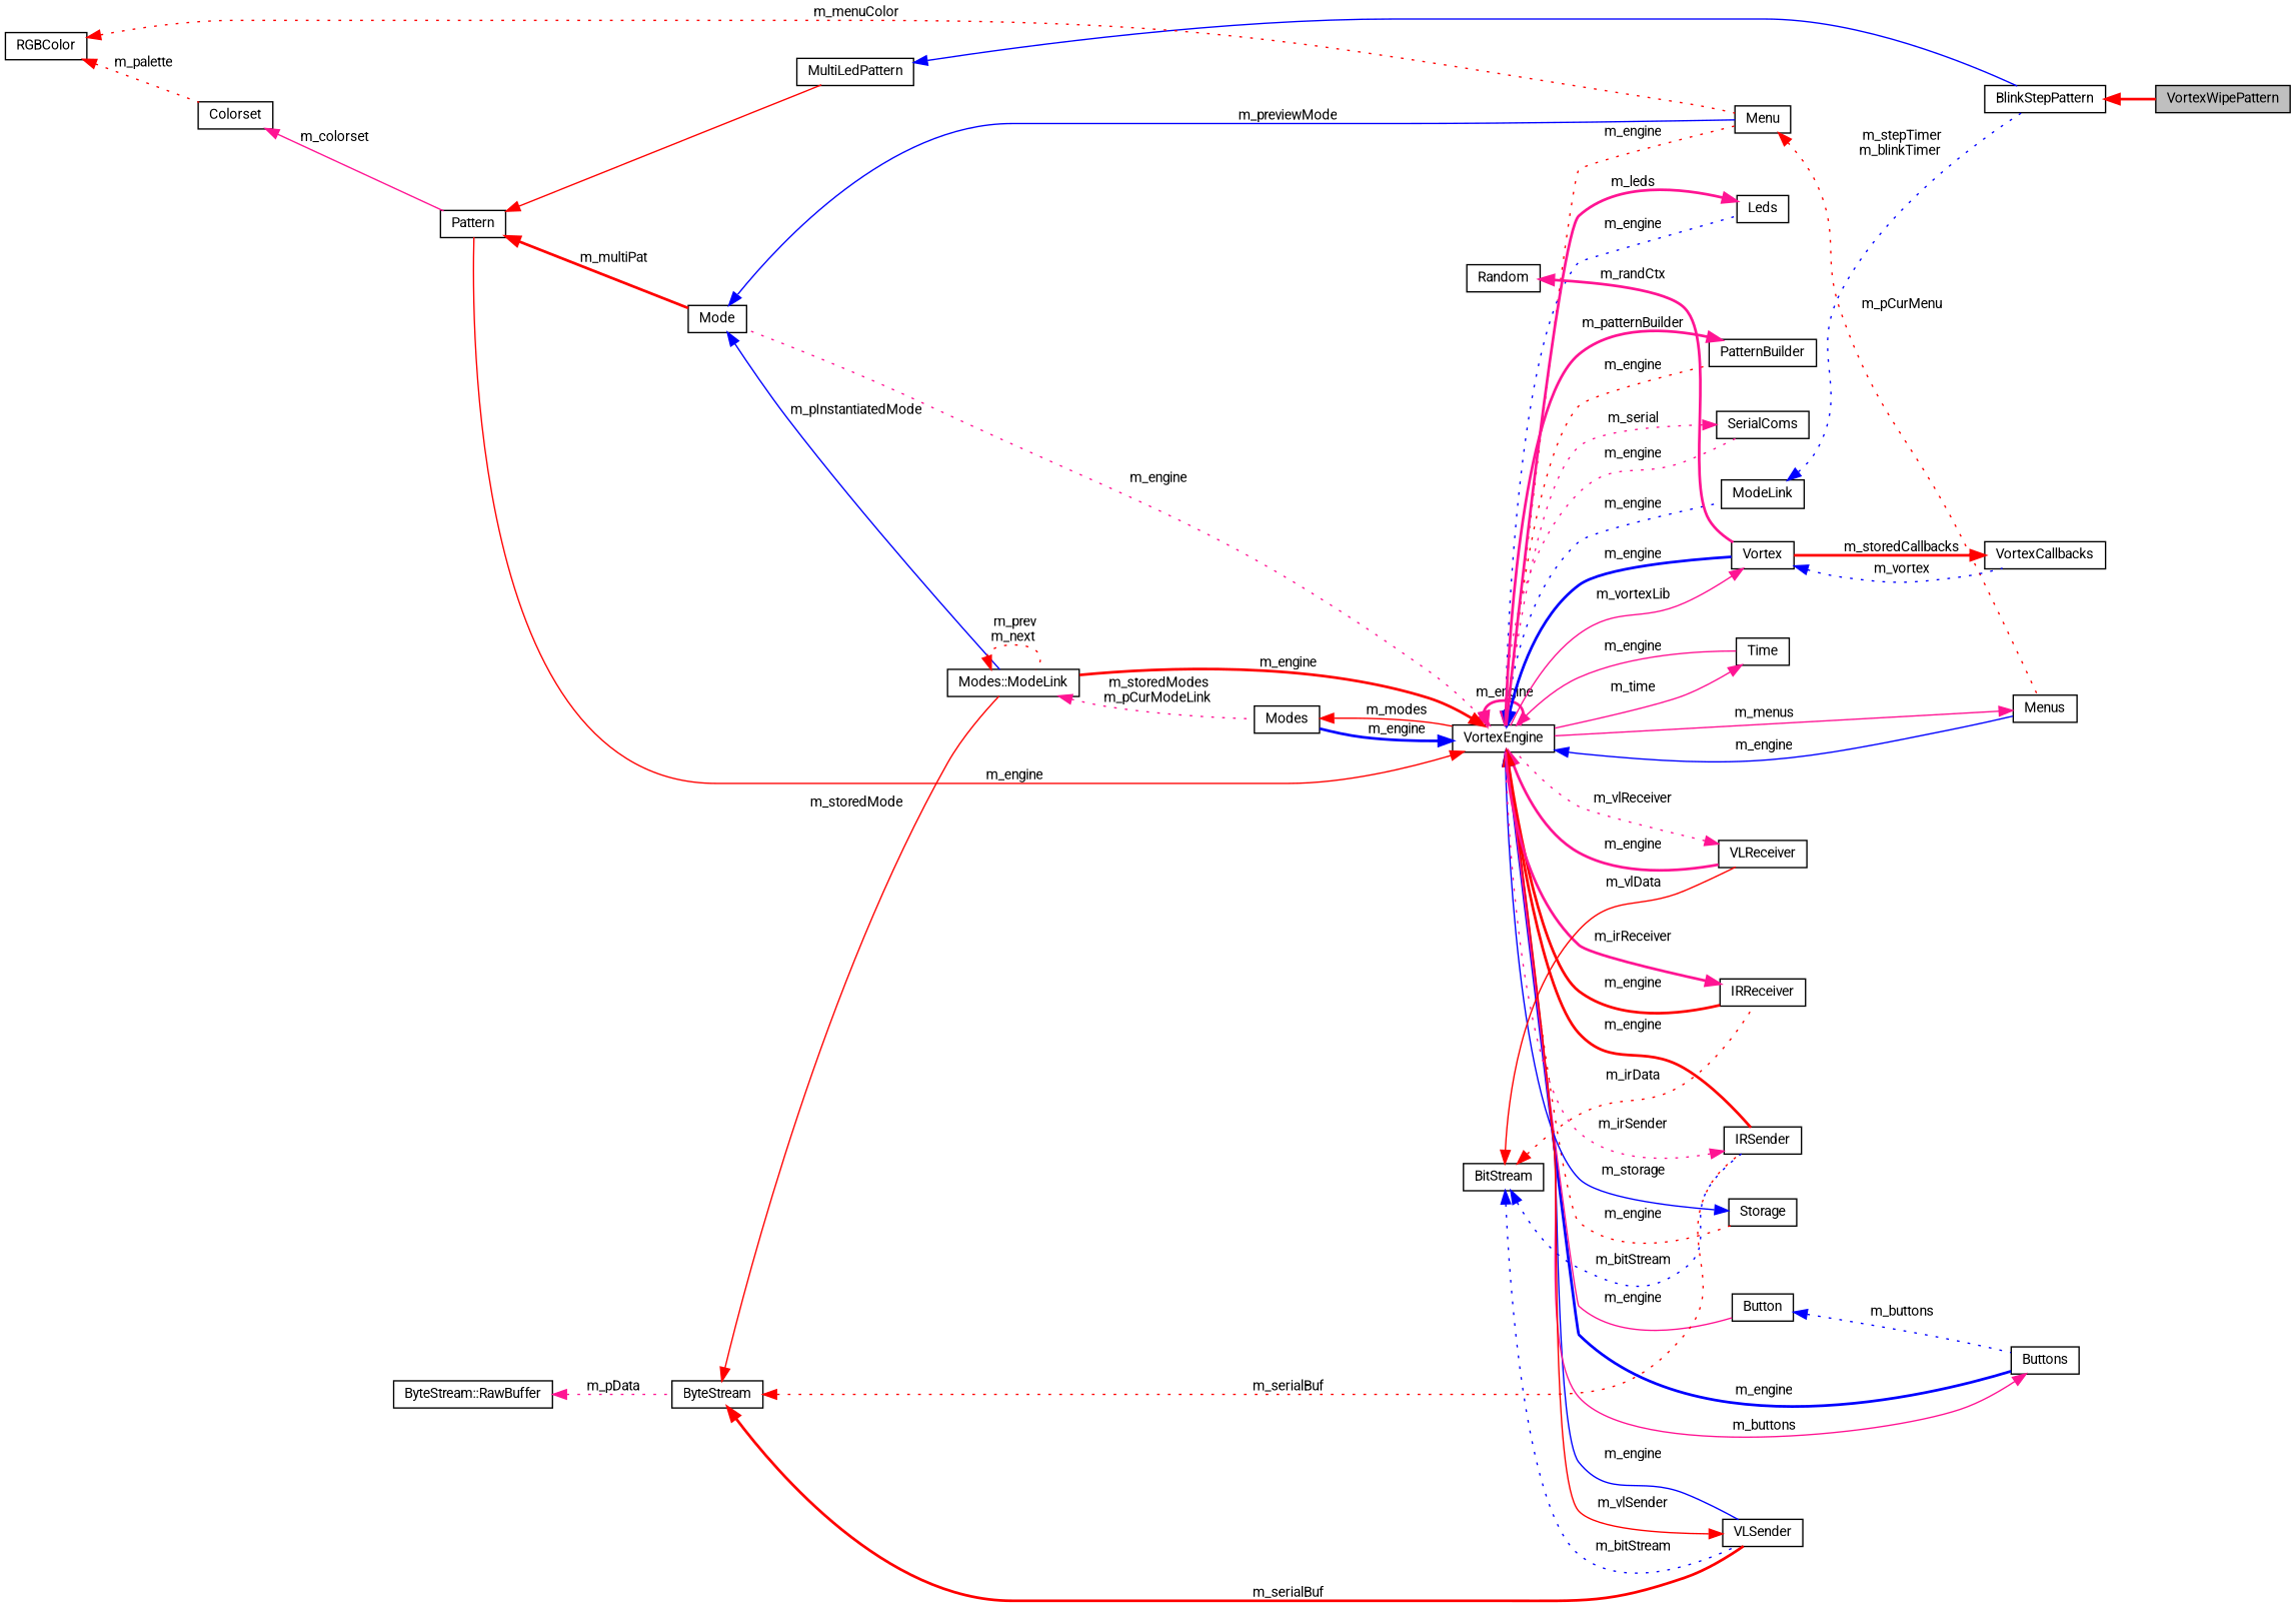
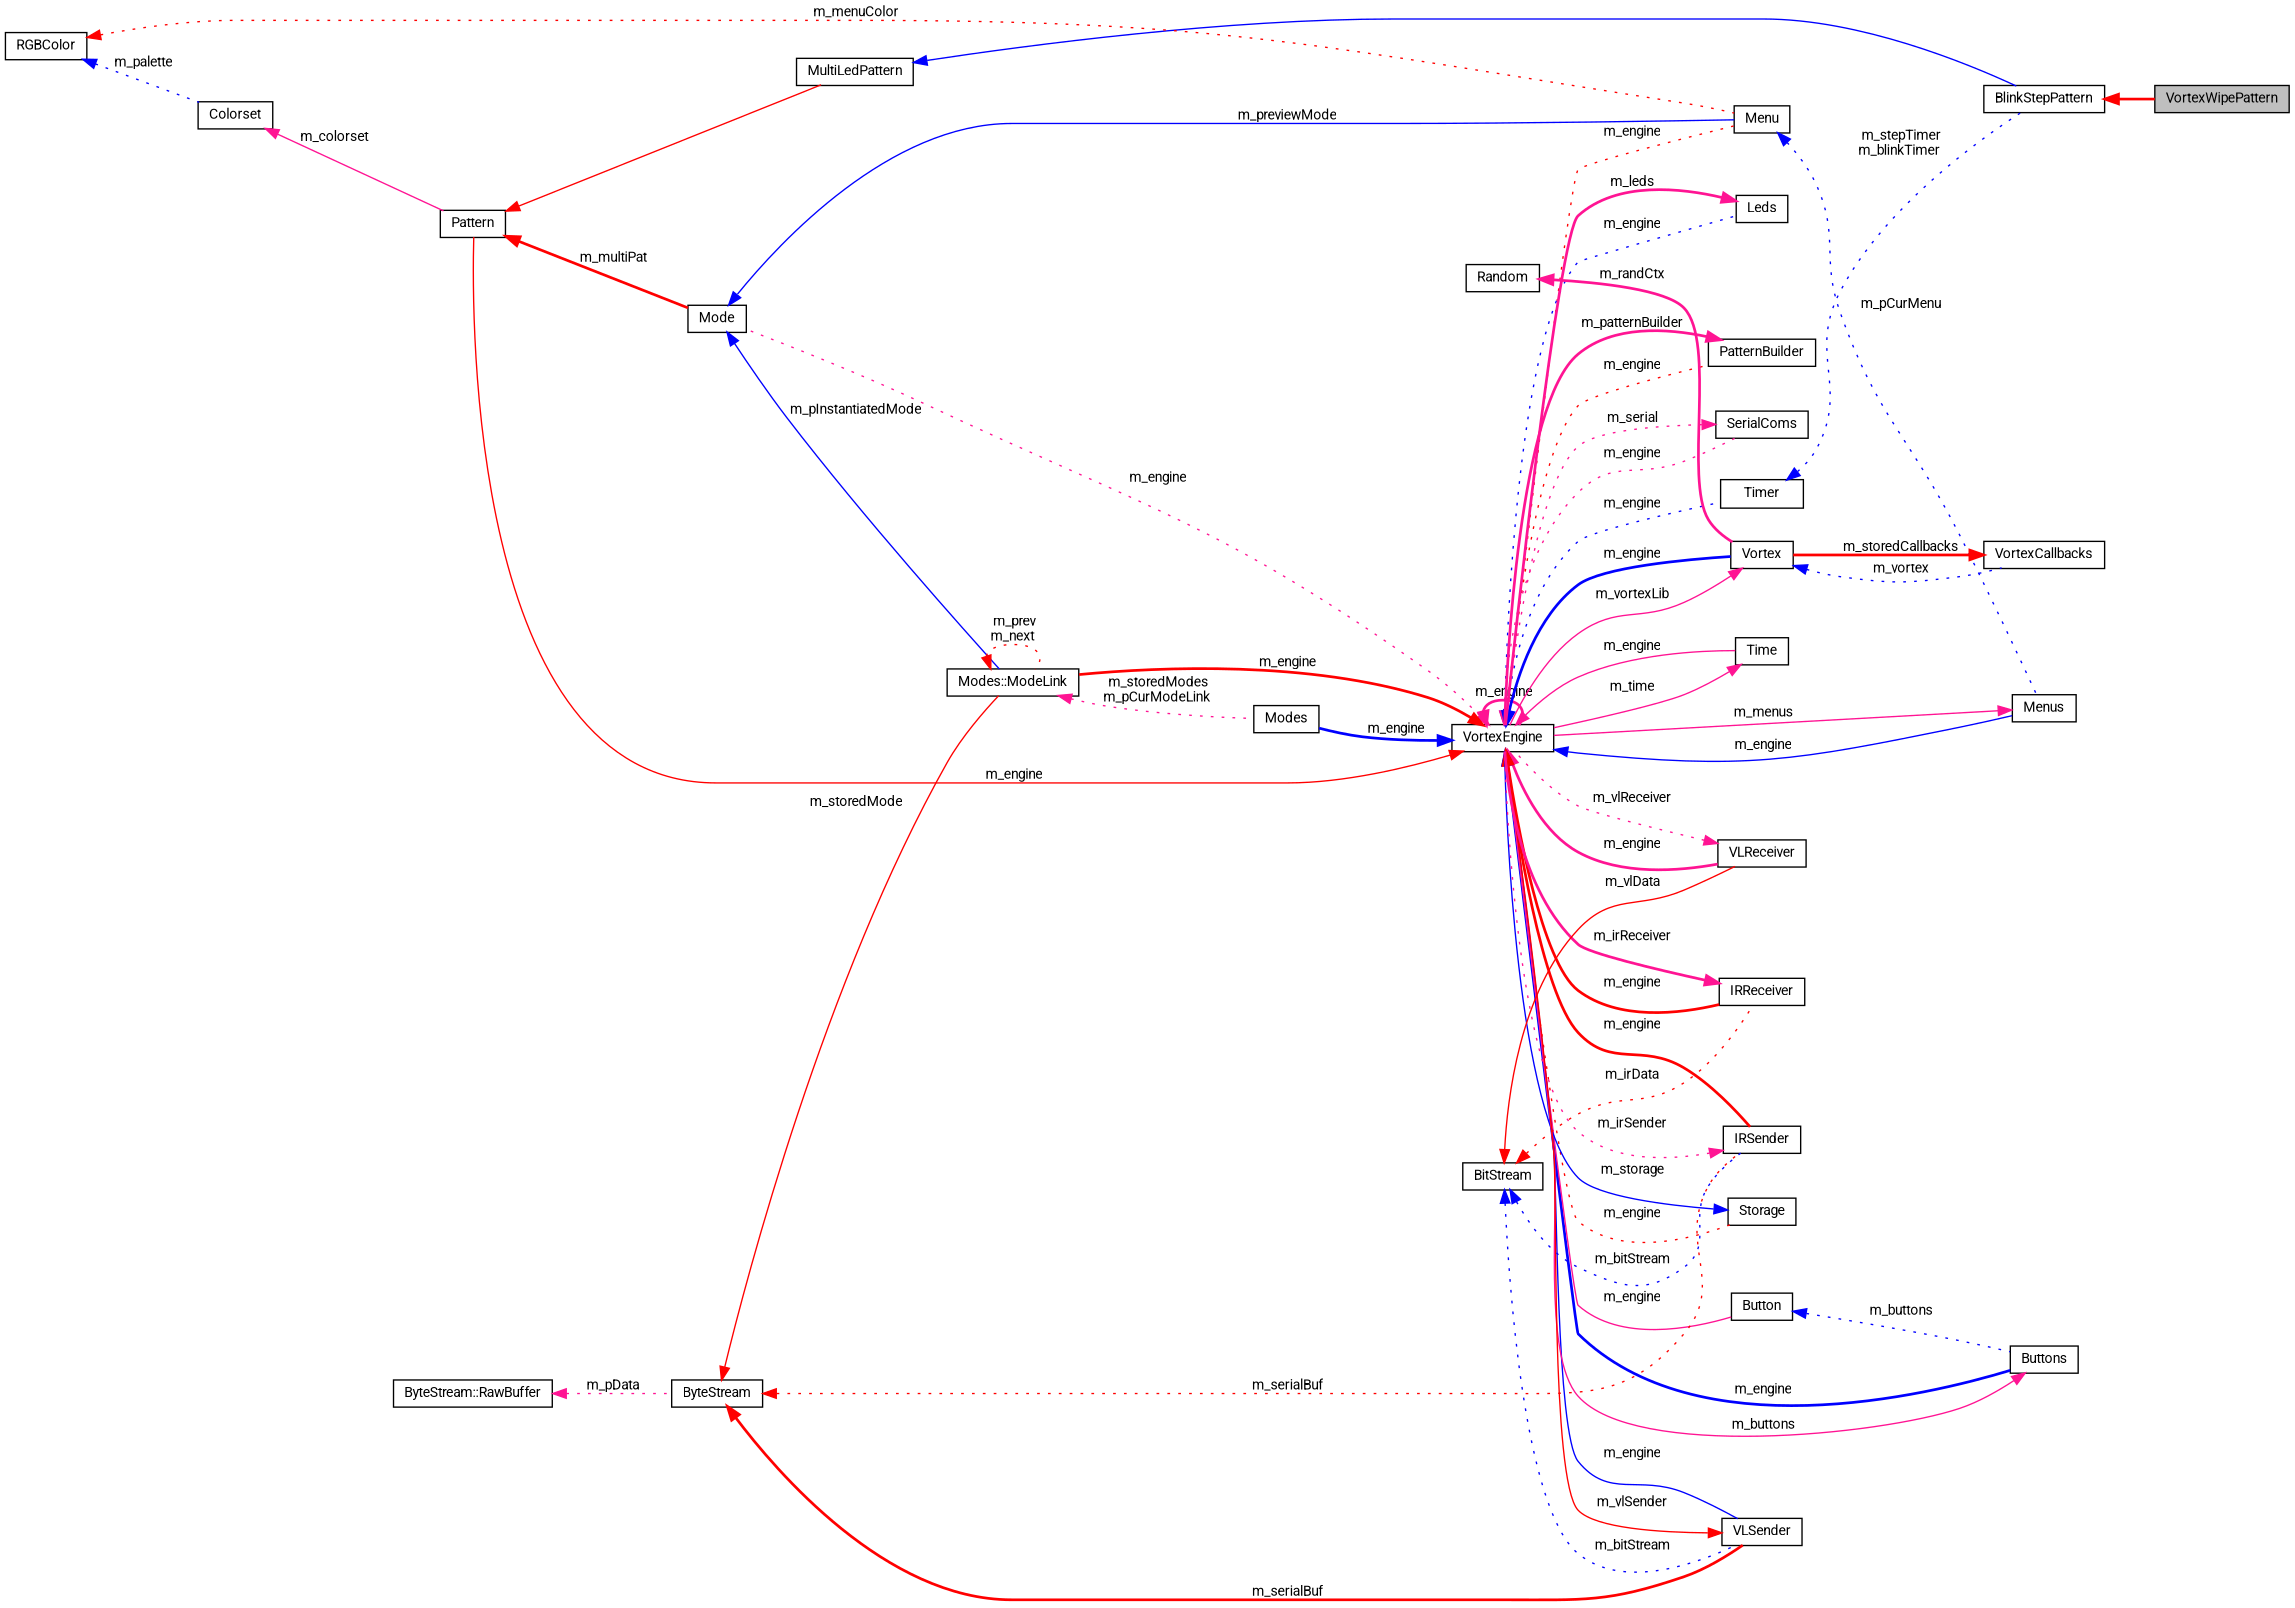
  digraph {
    fontname=Roboto
    rankdir=LR
    node [color=black fontname=Roboto fontsize=10 shape=record]
    edge [color=red dir=back fontname=Roboto fontsize=10 labelfontname=Helvetica labelfontsize=10 style=dotted]
    n1 [fillcolor=grey75 fontcolor=black height=0.2 label=VortexWipePattern style=filled width=0.4]
    n2 [height=0.2 label=BlinkStepPattern width=0.4]
    n3 [height=0.2 label=MultiLedPattern width=0.4]
    n4 [height=0.2 label=Pattern width=0.4]
    n5 [height=0.2 label=Mode width=0.4]
    n6 [height=0.2 label="Modes::ModeLink" width=0.4]
    n7 [height=0.2 label=Menu width=0.4]
    n8 [height=0.2 label=VortexEngine width=0.4]
    n9 [height=0.2 label=VLReceiver width=0.4]
    n10 [height=0.2 label=Storage width=0.4]
    n11 [height=0.2 label=IRSender width=0.4]
    n12 [height=0.2 label=Buttons width=0.4]
    n13 [height=0.2 label=Button width=0.4]
    n14 [height=0.2 label=Leds width=0.4]
    n15 [height=0.2 label=PatternBuilder width=0.4]
    n16 [height=0.2 label=VLSender width=0.4]
    n17 [height=0.2 label=Modes width=0.4]
    n18 [height=0.2 label=SerialComs width=0.4]
    n19 [height=0.2 label=Vortex width=0.4]
    n20 [height=0.2 label=IRReceiver width=0.4]
    n21 [height=0.2 label=Time width=0.4]
    n22 [height=0.2 label=Menus width=0.4]
-   n23 [height=0.2 label=ModeLink width=0.4]
+   n23 [height=0.2 label=Timer width=0.4]
    n24 [height=0.2 label=VortexCallbacks width=0.4]
    n25 [height=0.2 label=BitStream width=0.4]
    n26 [height=0.2 label=ByteStream width=0.4]
    n27 [height=0.2 label="ByteStream::RawBuffer" width=0.4]
    n28 [height=0.2 label=Random width=0.4]
    n29 [height=0.2 label=RGBColor width=0.4]
    n30 [height=0.2 label=Colorset width=0.4]
    n2 -> n1 [style=bold]
    n3 -> n2 [color=blue style=solid]
    n4 -> n3 [style=solid]
    n4 -> n5 [label=" m_multiPat" style=bold]
    n5 -> n6 [color=blue label=" m_pInstantiatedMode" style=solid]
    n5 -> n7 [color=blue label=" m_previewMode" style=solid]
    n6 -> n6 [label=" m_prev\nm_next"]
    n6 -> n17 [color=deeppink label=" m_storedModes\nm_pCurModeLink"]
-   n7 -> n22 [label=" m_pCurMenu"]
+   n7 -> n22 [color=blue label=" m_pCurMenu"]
    n8 -> n4 [label=" m_engine" style=solid]
    n8 -> n5 [color=deeppink label=" m_engine"]
    n8 -> n6 [label=" m_engine" style=bold]
    n8 -> n7 [label=" m_engine"]
    n8 -> n8 [color=deeppink label=" m_engine" style=bold]
    n8 -> n9 [color=deeppink label=" m_engine" style=bold]
    n8 -> n10 [label=" m_engine"]
    n8 -> n11 [label=" m_engine" style=bold]
    n8 -> n12 [color=blue label=" m_engine" style=bold]
    n8 -> n13 [color=deeppink label=" m_engine" style=solid]
    n8 -> n14 [color=blue label=" m_engine"]
    n8 -> n15 [label=" m_engine"]
    n8 -> n16 [color=blue label=" m_engine" style=solid]
    n8 -> n17 [color=blue label=" m_engine" style=bold]
    n8 -> n18 [color=deeppink label=" m_engine"]
    n8 -> n19 [color=blue label=" m_engine" style=bold]
    n8 -> n20 [label=" m_engine" style=bold]
    n8 -> n21 [color=deeppink label=" m_engine" style=solid]
    n8 -> n22 [color=blue label=" m_engine" style=solid]
    n8 -> n23 [color=blue label=" m_engine"]
    n9 -> n8 [color=deeppink label=" m_vlReceiver"]
    n10 -> n8 [color=blue label=" m_storage" style=solid]
    n11 -> n8 [color=deeppink label=" m_irSender"]
    n12 -> n8 [color=deeppink label=" m_buttons" style=solid]
    n13 -> n12 [color=blue label=" m_buttons"]
    n14 -> n8 [color=deeppink label=" m_leds" style=bold]
    n15 -> n8 [color=deeppink label=" m_patternBuilder" style=bold]
    n16 -> n8 [label=" m_vlSender" style=solid]
-   n17 -> n8 [label=" m_modes" style=solid]
    n18 -> n8 [color=deeppink label=" m_serial"]
    n19 -> n8 [color=deeppink label=" m_vortexLib" style=solid]
    n19 -> n24 [color=blue label=" m_vortex"]
    n20 -> n8 [color=deeppink label=" m_irReceiver" style=bold]
    n21 -> n8 [color=deeppink label=" m_time" style=solid]
    n22 -> n8 [color=deeppink label=" m_menus" style=solid]
    n23 -> n2 [color=blue label=" m_stepTimer\nm_blinkTimer"]
    n24 -> n19 [label=" m_storedCallbacks" style=bold]
    n25 -> n9 [label=" m_vlData" style=solid]
    n25 -> n11 [color=blue label=" m_bitStream"]
    n25 -> n16 [color=blue label=" m_bitStream"]
    n25 -> n20 [label=" m_irData"]
    n26 -> n6 [label=" m_storedMode" style=solid]
    n26 -> n11 [label=" m_serialBuf"]
    n26 -> n16 [label=" m_serialBuf" style=bold]
    n27 -> n26 [color=deeppink label=" m_pData"]
    n28 -> n19 [color=deeppink label=" m_randCtx" style=bold]
    n29 -> n7 [label=" m_menuColor"]
-   n29 -> n30 [label=" m_palette"]
+   n29 -> n30 [color=blue label=" m_palette"]
    n30 -> n4 [color=deeppink label=" m_colorset" style=solid]
  }
